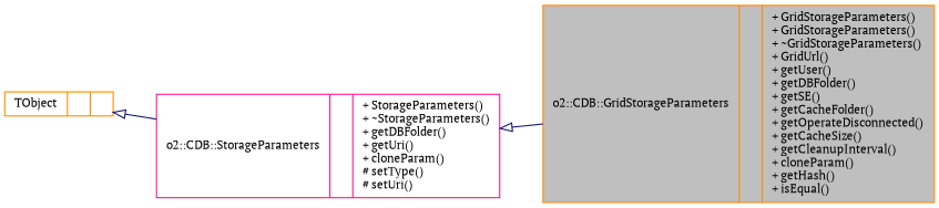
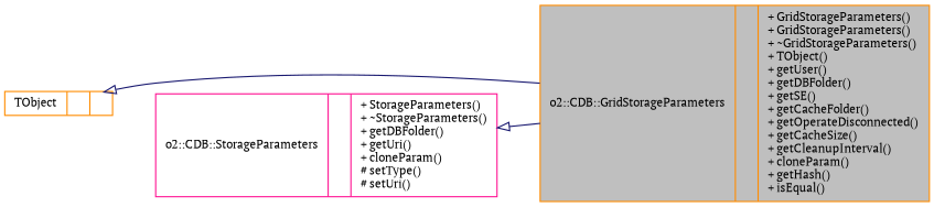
  digraph {
    fontname="PT Serif"
    rankdir=LR
    node [color=darkorange fontname="PT Serif" fontsize=10 shape=record]
    edge [arrowtail=onormal color=midnightblue dir=back fontname="PT Serif" fontsize=10 labelfontname=Helvetica labelfontsize=10 style=solid]
-   n1 [fillcolor=grey75 fontcolor=black height=0.2 label="{o2::CDB::GridStorageParameters\n||+ GridStorageParameters()\l+ GridStorageParameters()\l+ ~GridStorageParameters()\l+ GridUrl()\l+ getUser()\l+ getDBFolder()\l+ getSE()\l+ getCacheFolder()\l+ getOperateDisconnected()\l+ getCacheSize()\l+ getCleanupInterval()\l+ cloneParam()\l+ getHash()\l+ isEqual()\l}" style=filled width=0.4]
+   n1 [fillcolor=grey75 fontcolor=black height=0.2 label="{o2::CDB::GridStorageParameters\n||+ GridStorageParameters()\l+ GridStorageParameters()\l+ ~GridStorageParameters()\l+ TObject()\l+ getUser()\l+ getDBFolder()\l+ getSE()\l+ getCacheFolder()\l+ getOperateDisconnected()\l+ getCacheSize()\l+ getCleanupInterval()\l+ cloneParam()\l+ getHash()\l+ isEqual()\l}" style=filled width=0.4]
    n2 [color=deeppink height=0.2 label="{o2::CDB::StorageParameters\n||+ StorageParameters()\l+ ~StorageParameters()\l+ getDBFolder()\l+ getUri()\l+ cloneParam()\l# setType()\l# setUri()\l}" width=0.4]
    n3 [height=0.2 label="{TObject\n||}" width=0.4]
    n2 -> n1
-   n3 -> n2
+   n3 -> n1
  }
